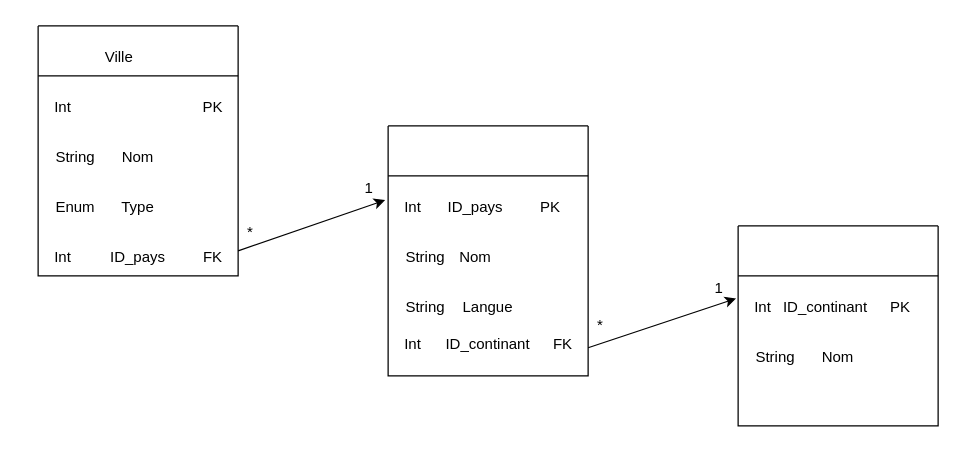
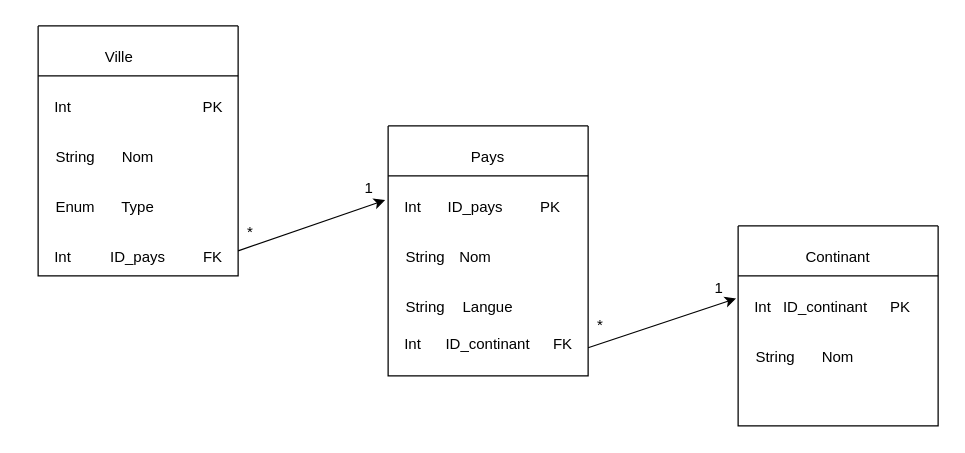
  <mxCell id="0" />
  <mxCell id="1" parent="0" />
  <mxCell id="2" value="" style="swimlane;startSize=0;" vertex="1" parent="1"><mxGeometry x="310" y="100" width="160" height="200" as="geometry" /></mxCell>
+ <mxCell id="3" value="Pays" style="text;html=1;strokeColor=none;fillColor=none;align=center;verticalAlign=middle;whiteSpace=wrap;rounded=0;" vertex="1" parent="2"><mxGeometry x="50" y="10" width="60" height="30" as="geometry" /></mxCell>
  <mxCell id="4" value="" style="endArrow=none;html=1;" edge="1" parent="2"><mxGeometry width="50" height="50" relative="1" as="geometry"><mxPoint y="40" as="sourcePoint" /><mxPoint x="160" y="40" as="targetPoint" /><Array as="points"><mxPoint y="40" /></Array></mxGeometry></mxCell>
  <mxCell id="5" value="ID_pays" style="text;html=1;strokeColor=none;fillColor=none;align=center;verticalAlign=middle;whiteSpace=wrap;rounded=0;" vertex="1" parent="2"><mxGeometry x="40" y="50" width="60" height="30" as="geometry" /></mxCell>
  <mxCell id="6" value="String" style="text;html=1;strokeColor=none;fillColor=none;align=center;verticalAlign=middle;whiteSpace=wrap;rounded=0;" vertex="1" parent="2"><mxGeometry y="90" width="60" height="30" as="geometry" /></mxCell>
  <mxCell id="7" value="Nom" style="text;html=1;strokeColor=none;fillColor=none;align=center;verticalAlign=middle;whiteSpace=wrap;rounded=0;" vertex="1" parent="2"><mxGeometry x="40" y="90" width="60" height="30" as="geometry" /></mxCell>
  <mxCell id="8" value="String" style="text;html=1;strokeColor=none;fillColor=none;align=center;verticalAlign=middle;whiteSpace=wrap;rounded=0;" vertex="1" parent="2"><mxGeometry y="130" width="60" height="30" as="geometry" /></mxCell>
  <mxCell id="9" value="Langue" style="text;html=1;strokeColor=none;fillColor=none;align=center;verticalAlign=middle;whiteSpace=wrap;rounded=0;" vertex="1" parent="2"><mxGeometry x="50" y="130" width="60" height="30" as="geometry" /></mxCell>
  <mxCell id="10" value="Int" style="text;html=1;strokeColor=none;fillColor=none;align=center;verticalAlign=middle;whiteSpace=wrap;rounded=0;" vertex="1" parent="2"><mxGeometry x="-10" y="160" width="60" height="30" as="geometry" /></mxCell>
  <mxCell id="11" value="ID_continant" style="text;html=1;strokeColor=none;fillColor=none;align=center;verticalAlign=middle;whiteSpace=wrap;rounded=0;" vertex="1" parent="2"><mxGeometry x="50" y="160" width="60" height="30" as="geometry" /></mxCell>
  <mxCell id="12" value="FK" style="text;html=1;strokeColor=none;fillColor=none;align=center;verticalAlign=middle;whiteSpace=wrap;rounded=0;" vertex="1" parent="2"><mxGeometry x="110" y="160" width="60" height="30" as="geometry" /></mxCell>
  <mxCell id="13" value="PK" style="text;html=1;strokeColor=none;fillColor=none;align=center;verticalAlign=middle;whiteSpace=wrap;rounded=0;" vertex="1" parent="2"><mxGeometry x="100" y="50" width="60" height="30" as="geometry" /></mxCell>
  <mxCell id="14" value="Int" style="text;html=1;strokeColor=none;fillColor=none;align=center;verticalAlign=middle;whiteSpace=wrap;rounded=0;" vertex="1" parent="2"><mxGeometry x="-10" y="50" width="60" height="30" as="geometry" /></mxCell>
  <mxCell id="15" value="" style="swimlane;startSize=0;" vertex="1" parent="1"><mxGeometry x="590" y="180" width="160" height="160" as="geometry" /></mxCell>
  <mxCell id="16" value="" style="endArrow=none;html=1;" edge="1" parent="15"><mxGeometry width="50" height="50" relative="1" as="geometry"><mxPoint y="40" as="sourcePoint" /><mxPoint x="160" y="40" as="targetPoint" /><Array as="points"><mxPoint y="40" /></Array></mxGeometry></mxCell>
+ <mxCell id="17" value="Continant" style="text;html=1;strokeColor=none;fillColor=none;align=center;verticalAlign=middle;whiteSpace=wrap;rounded=0;" vertex="1" parent="15"><mxGeometry x="50" y="10" width="60" height="30" as="geometry" /></mxCell>
  <mxCell id="18" value="Int" style="text;html=1;strokeColor=none;fillColor=none;align=center;verticalAlign=middle;whiteSpace=wrap;rounded=0;" vertex="1" parent="15"><mxGeometry x="-10" y="50" width="60" height="30" as="geometry" /></mxCell>
  <mxCell id="19" value="ID_continant" style="text;html=1;strokeColor=none;fillColor=none;align=center;verticalAlign=middle;whiteSpace=wrap;rounded=0;" vertex="1" parent="15"><mxGeometry x="40" y="50" width="60" height="30" as="geometry" /></mxCell>
  <mxCell id="20" value="PK" style="text;html=1;strokeColor=none;fillColor=none;align=center;verticalAlign=middle;whiteSpace=wrap;rounded=0;" vertex="1" parent="15"><mxGeometry x="100" y="50" width="60" height="30" as="geometry" /></mxCell>
  <mxCell id="21" value="String" style="text;html=1;strokeColor=none;fillColor=none;align=center;verticalAlign=middle;whiteSpace=wrap;rounded=0;" vertex="1" parent="15"><mxGeometry y="90" width="60" height="30" as="geometry" /></mxCell>
  <mxCell id="22" value="Nom" style="text;html=1;strokeColor=none;fillColor=none;align=center;verticalAlign=middle;whiteSpace=wrap;rounded=0;" vertex="1" parent="15"><mxGeometry x="50" y="90" width="60" height="30" as="geometry" /></mxCell>
  <mxCell id="23" value="1" style="text;html=1;strokeColor=none;fillColor=none;align=center;verticalAlign=middle;whiteSpace=wrap;rounded=0;" vertex="1" parent="15"><mxGeometry x="-30" y="40" width="30" height="20" as="geometry" /></mxCell>
  <mxCell id="24" value="" style="swimlane;startSize=0;" vertex="1" parent="1"><mxGeometry x="30" y="20" width="160" height="200" as="geometry"><mxRectangle x="80" y="120" width="50" height="40" as="alternateBounds" /></mxGeometry></mxCell>
  <mxCell id="25" value="" style="endArrow=none;html=1;" edge="1" parent="24"><mxGeometry width="50" height="50" relative="1" as="geometry"><mxPoint y="40" as="sourcePoint" /><mxPoint x="160" y="40" as="targetPoint" /><Array as="points"><mxPoint y="40" /></Array></mxGeometry></mxCell>
  <mxCell id="26" value="Ville" style="text;html=1;strokeColor=none;fillColor=none;align=center;verticalAlign=middle;whiteSpace=wrap;rounded=0;" vertex="1" parent="24"><mxGeometry x="35" y="10" width="60" height="30" as="geometry" /></mxCell>
  <mxCell id="27" value="Int" style="text;html=1;strokeColor=none;fillColor=none;align=center;verticalAlign=middle;whiteSpace=wrap;rounded=0;" vertex="1" parent="24"><mxGeometry x="-10" y="50" width="60" height="30" as="geometry" /></mxCell>
  <mxCell id="28" value="String" style="text;html=1;strokeColor=none;fillColor=none;align=center;verticalAlign=middle;whiteSpace=wrap;rounded=0;" vertex="1" parent="24"><mxGeometry y="90" width="60" height="30" as="geometry" /></mxCell>
  <mxCell id="29" value="Enum" style="text;html=1;strokeColor=none;fillColor=none;align=center;verticalAlign=middle;whiteSpace=wrap;rounded=0;" vertex="1" parent="24"><mxGeometry y="130" width="60" height="30" as="geometry" /></mxCell>
  <mxCell id="30" value="Int" style="text;html=1;strokeColor=none;fillColor=none;align=center;verticalAlign=middle;whiteSpace=wrap;rounded=0;" vertex="1" parent="24"><mxGeometry x="-10" y="170" width="60" height="30" as="geometry" /></mxCell>
  <mxCell id="31" value="Nom" style="text;html=1;strokeColor=none;fillColor=none;align=center;verticalAlign=middle;whiteSpace=wrap;rounded=0;" vertex="1" parent="24"><mxGeometry x="50" y="90" width="60" height="30" as="geometry" /></mxCell>
  <mxCell id="32" value="Type" style="text;html=1;strokeColor=none;fillColor=none;align=center;verticalAlign=middle;whiteSpace=wrap;rounded=0;" vertex="1" parent="24"><mxGeometry x="50" y="130" width="60" height="30" as="geometry" /></mxCell>
  <mxCell id="33" value="ID_pays" style="text;html=1;strokeColor=none;fillColor=none;align=center;verticalAlign=middle;whiteSpace=wrap;rounded=0;" vertex="1" parent="24"><mxGeometry x="50" y="170" width="60" height="30" as="geometry" /></mxCell>
  <mxCell id="34" value="PK" style="text;html=1;strokeColor=none;fillColor=none;align=center;verticalAlign=middle;whiteSpace=wrap;rounded=0;" vertex="1" parent="24"><mxGeometry x="110" y="50" width="60" height="30" as="geometry" /></mxCell>
  <mxCell id="35" value="FK" style="text;html=1;strokeColor=none;fillColor=none;align=center;verticalAlign=middle;whiteSpace=wrap;rounded=0;" vertex="1" parent="24"><mxGeometry x="110" y="170" width="60" height="30" as="geometry" /></mxCell>
  <mxCell id="36" value="" style="endArrow=classic;html=1;entryX=-0.015;entryY=0.297;entryDx=0;entryDy=0;entryPerimeter=0;" edge="1" parent="1" target="2"><mxGeometry width="50" height="50" relative="1" as="geometry"><mxPoint x="190" y="200" as="sourcePoint" /><mxPoint x="280" y="150" as="targetPoint" /></mxGeometry></mxCell>
  <mxCell id="37" value="" style="endArrow=classic;html=1;entryX=-0.01;entryY=0.363;entryDx=0;entryDy=0;entryPerimeter=0;" edge="1" parent="1" target="15"><mxGeometry width="50" height="50" relative="1" as="geometry"><mxPoint x="470" y="277.5" as="sourcePoint" /><mxPoint x="580" y="250" as="targetPoint" /></mxGeometry></mxCell>
  <mxCell id="38" value="1" style="text;html=1;strokeColor=none;fillColor=none;align=center;verticalAlign=middle;whiteSpace=wrap;rounded=0;" vertex="1" parent="1"><mxGeometry x="280" y="140" width="30" height="20" as="geometry" /></mxCell>
  <mxCell id="39" value="*" style="text;html=1;strokeColor=none;fillColor=none;align=center;verticalAlign=middle;whiteSpace=wrap;rounded=0;" vertex="1" parent="1"><mxGeometry x="190" y="180" width="20" height="10" as="geometry" /></mxCell>
  <mxCell id="40" value="*" style="text;html=1;strokeColor=none;fillColor=none;align=center;verticalAlign=middle;whiteSpace=wrap;rounded=0;" vertex="1" parent="1"><mxGeometry x="470" y="255" width="20" height="10" as="geometry" /></mxCell>
